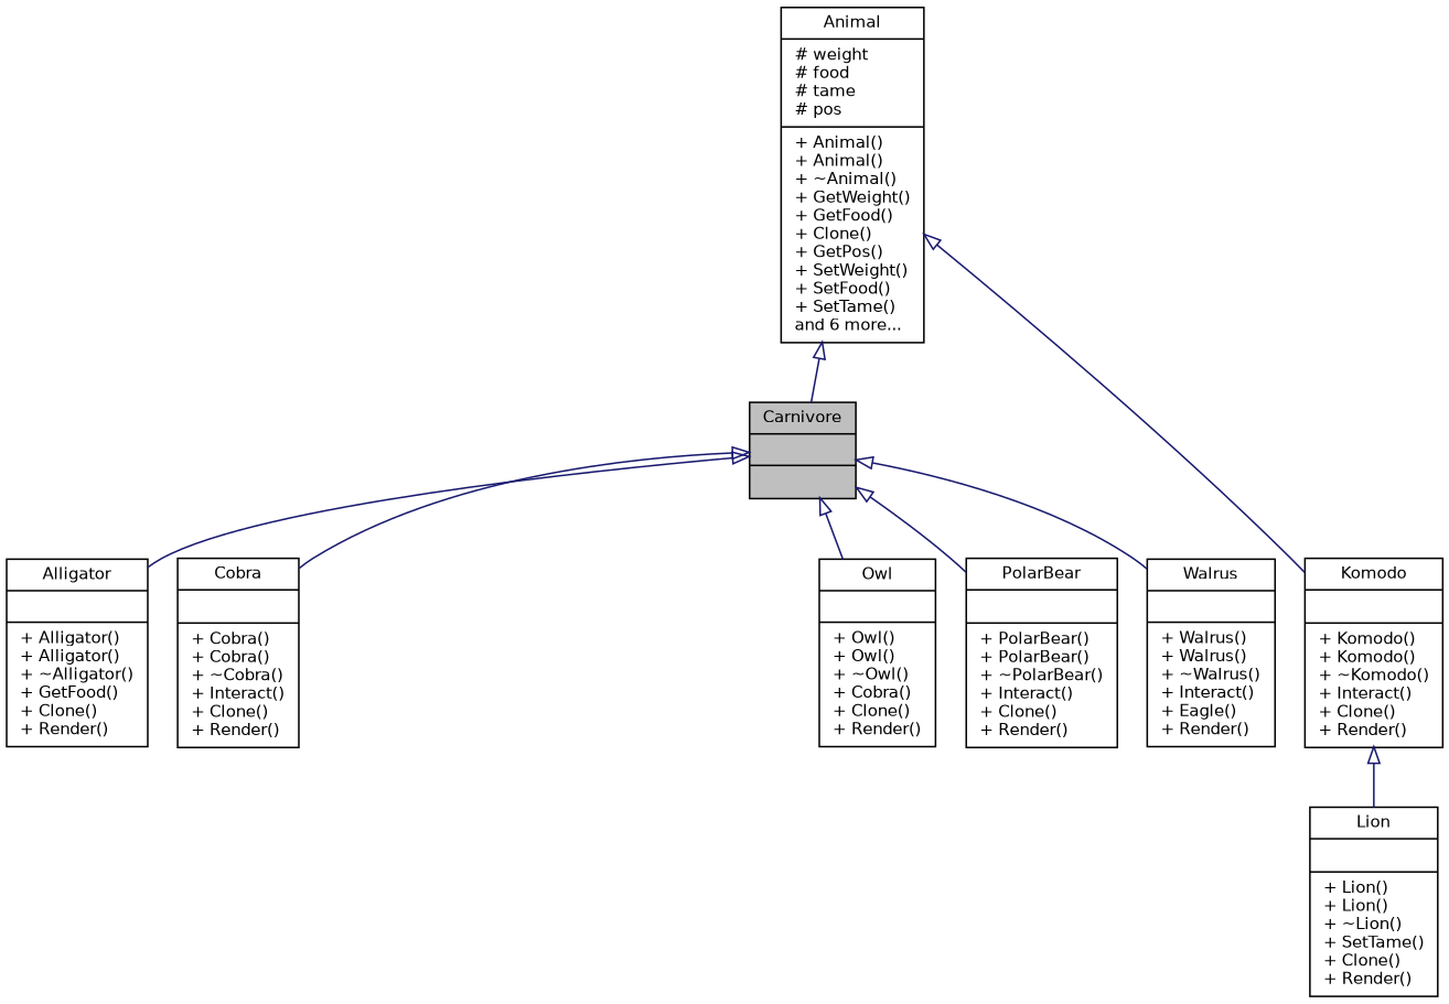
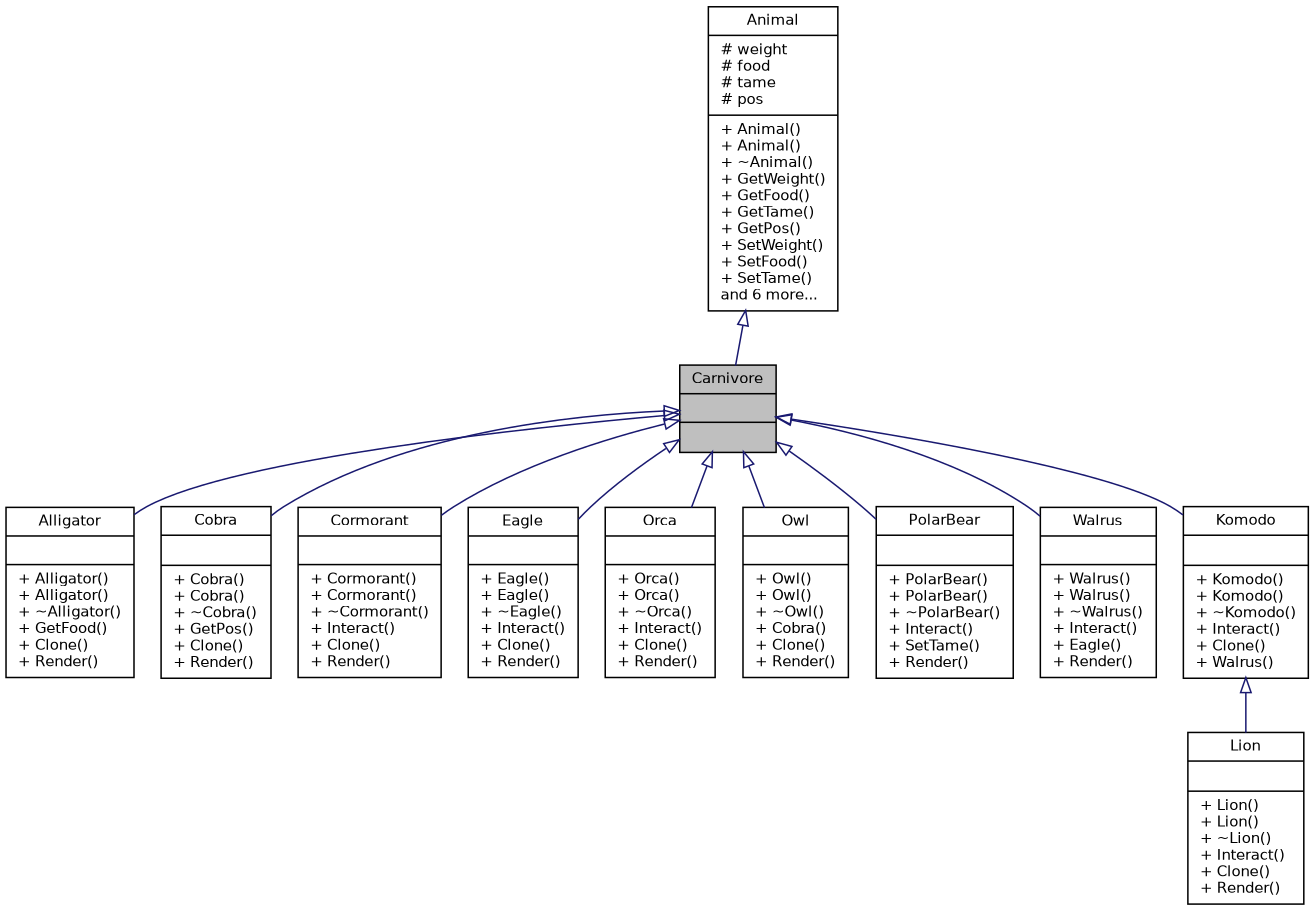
  digraph {
    node [color=black fillcolor=white fontname=Helvetica fontsize=10 shape=record style=filled]
    edge [arrowtail=onormal color=midnightblue dir=back fontname=Helvetica fontsize=10 labelfontname=Helvetica labelfontsize=10 style=solid]
    n1 [fillcolor=grey75 fontcolor=black height=0.2 label="{Carnivore\n||}" width=0.4]
    n2 [height=0.2 label="{Alligator\n||+ Alligator()\l+ Alligator()\l+ ~Alligator()\l+ GetFood()\l+ Clone()\l+ Render()\l}" width=0.4]
-   n3 [height=0.2 label="{Cobra\n||+ Cobra()\l+ Cobra()\l+ ~Cobra()\l+ Interact()\l+ Clone()\l+ Render()\l}" width=0.4]
-   n6 [height=0.2 label="{Komodo\n||+ Komodo()\l+ Komodo()\l+ ~Komodo()\l+ Interact()\l+ Clone()\l+ Render()\l}" width=0.4]
+   n3 [height=0.2 label="{Cobra\n||+ Cobra()\l+ Cobra()\l+ ~Cobra()\l+ GetPos()\l+ Clone()\l+ Render()\l}" width=0.4]
+   n4 [height=0.2 label="{Cormorant\n||+ Cormorant()\l+ Cormorant()\l+ ~Cormorant()\l+ Interact()\l+ Clone()\l+ Render()\l}" width=0.4]
+   n5 [height=0.2 label="{Eagle\n||+ Eagle()\l+ Eagle()\l+ ~Eagle()\l+ Interact()\l+ Clone()\l+ Render()\l}" width=0.4]
+   n6 [height=0.2 label="{Komodo\n||+ Komodo()\l+ Komodo()\l+ ~Komodo()\l+ Interact()\l+ Clone()\l+ Walrus()\l}" width=0.4]
+   n7 [height=0.2 label="{Orca\n||+ Orca()\l+ Orca()\l+ ~Orca()\l+ Interact()\l+ Clone()\l+ Render()\l}" width=0.4]
    n8 [height=0.2 label="{Owl\n||+ Owl()\l+ Owl()\l+ ~Owl()\l+ Cobra()\l+ Clone()\l+ Render()\l}" width=0.4]
-   n9 [height=0.2 label="{PolarBear\n||+ PolarBear()\l+ PolarBear()\l+ ~PolarBear()\l+ Interact()\l+ Clone()\l+ Render()\l}" width=0.4]
+   n9 [height=0.2 label="{PolarBear\n||+ PolarBear()\l+ PolarBear()\l+ ~PolarBear()\l+ Interact()\l+ SetTame()\l+ Render()\l}" width=0.4]
    n10 [height=0.2 label="{Walrus\n||+ Walrus()\l+ Walrus()\l+ ~Walrus()\l+ Interact()\l+ Eagle()\l+ Render()\l}" width=0.4]
-   n11 [height=0.2 label="{Lion\n||+ Lion()\l+ Lion()\l+ ~Lion()\l+ SetTame()\l+ Clone()\l+ Render()\l}" width=0.4]
-   n12 [height=0.2 label="{Animal\n|# weight\l# food\l# tame\l# pos\l|+ Animal()\l+ Animal()\l+ ~Animal()\l+ GetWeight()\l+ GetFood()\l+ Clone()\l+ GetPos()\l+ SetWeight()\l+ SetFood()\l+ SetTame()\land 6 more...\l}" width=0.4]
+   n11 [height=0.2 label="{Lion\n||+ Lion()\l+ Lion()\l+ ~Lion()\l+ Interact()\l+ Clone()\l+ Render()\l}" width=0.4]
+   n12 [height=0.2 label="{Animal\n|# weight\l# food\l# tame\l# pos\l|+ Animal()\l+ Animal()\l+ ~Animal()\l+ GetWeight()\l+ GetFood()\l+ GetTame()\l+ GetPos()\l+ SetWeight()\l+ SetFood()\l+ SetTame()\land 6 more...\l}" width=0.4]
    n1 -> n2
    n1 -> n3
-   n12 -> n6
+   n1 -> n4
+   n1 -> n5
+   n1 -> n6
+   n1 -> n7
    n1 -> n8
    n1 -> n9
    n1 -> n10
    n6 -> n11
    n12 -> n1
  }
